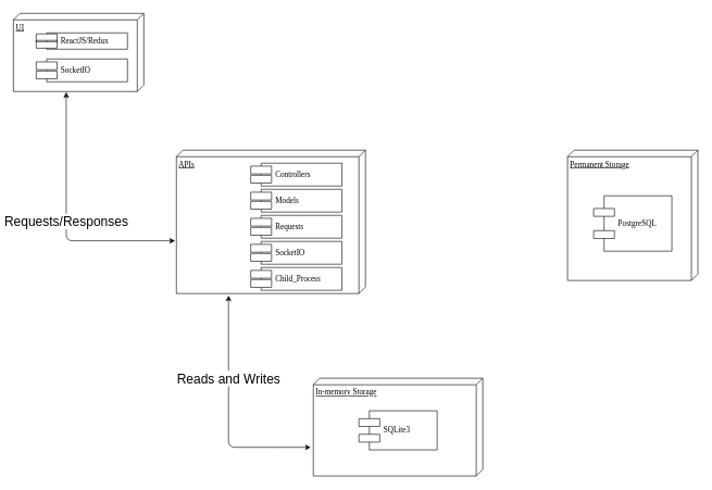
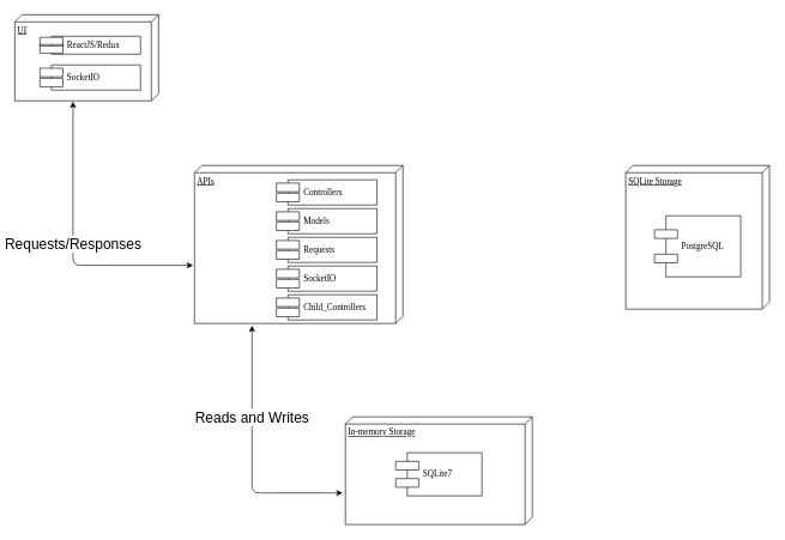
  <mxCell id="0" />
  <mxCell id="1" parent="0" />
  <mxCell id="2" value="APIs" style="verticalAlign=top;align=left;spacingTop=8;spacingLeft=2;spacingRight=12;shape=cube;size=10;direction=south;fontStyle=4;html=1;rounded=0;shadow=0;comic=0;labelBackgroundColor=none;strokeWidth=1;fontFamily=Verdana;fontSize=12" parent="1" vertex="1"><mxGeometry x="270" y="230" width="290" height="220" as="geometry" /></mxCell>
- <mxCell id="3" value="Permanent Storage" style="verticalAlign=top;align=left;spacingTop=8;spacingLeft=2;spacingRight=12;shape=cube;size=10;direction=south;fontStyle=4;html=1;rounded=0;shadow=0;comic=0;labelBackgroundColor=none;strokeWidth=1;fontFamily=Verdana;fontSize=12" parent="1" vertex="1"><mxGeometry x="870" y="230" width="200" height="200" as="geometry" /></mxCell>
+ <mxCell id="3" value="SQLite Storage" style="verticalAlign=top;align=left;spacingTop=8;spacingLeft=2;spacingRight=12;shape=cube;size=10;direction=south;fontStyle=4;html=1;rounded=0;shadow=0;comic=0;labelBackgroundColor=none;strokeWidth=1;fontFamily=Verdana;fontSize=12" parent="1" vertex="1"><mxGeometry x="870" y="230" width="200" height="200" as="geometry" /></mxCell>
  <mxCell id="4" value="In-memory Storage" style="verticalAlign=top;align=left;spacingTop=8;spacingLeft=2;spacingRight=12;shape=cube;size=10;direction=south;fontStyle=4;html=1;rounded=0;shadow=0;comic=0;labelBackgroundColor=none;strokeWidth=1;fontFamily=Verdana;fontSize=12" parent="1" vertex="1"><mxGeometry x="480" y="580" width="260" height="150" as="geometry" /></mxCell>
- <mxCell id="5" value="Child_Process" style="shape=component;align=left;spacingLeft=36;rounded=0;shadow=0;comic=0;labelBackgroundColor=none;strokeWidth=1;fontFamily=Verdana;fontSize=12;html=1;" parent="1" vertex="1"><mxGeometry x="384" y="410" width="140" height="35" as="geometry" /></mxCell>
+ <mxCell id="5" value="Child_Controllers" style="shape=component;align=left;spacingLeft=36;rounded=0;shadow=0;comic=0;labelBackgroundColor=none;strokeWidth=1;fontFamily=Verdana;fontSize=12;html=1;" parent="1" vertex="1"><mxGeometry x="384" y="410" width="140" height="35" as="geometry" /></mxCell>
  <mxCell id="6" value="PostgreSQL" style="shape=component;align=left;spacingLeft=36;rounded=0;shadow=0;comic=0;labelBackgroundColor=none;strokeWidth=1;fontFamily=Verdana;fontSize=12;html=1;" parent="1" vertex="1"><mxGeometry x="910" y="300" width="120" height="85" as="geometry" /></mxCell>
- <mxCell id="7" value="SQLite3" style="shape=component;align=left;spacingLeft=36;rounded=0;shadow=0;comic=0;labelBackgroundColor=none;strokeWidth=1;fontFamily=Verdana;fontSize=12;html=1;" parent="1" vertex="1"><mxGeometry x="550" y="630" width="120" height="60" as="geometry" /></mxCell>
+ <mxCell id="7" value="SQLite7" style="shape=component;align=left;spacingLeft=36;rounded=0;shadow=0;comic=0;labelBackgroundColor=none;strokeWidth=1;fontFamily=Verdana;fontSize=12;html=1;" parent="1" vertex="1"><mxGeometry x="550" y="630" width="120" height="60" as="geometry" /></mxCell>
  <mxCell id="8" value="Requests" style="shape=component;align=left;spacingLeft=36;rounded=0;shadow=0;comic=0;labelBackgroundColor=none;strokeWidth=1;fontFamily=Verdana;fontSize=12;html=1;" vertex="1" parent="1"><mxGeometry x="384" y="330" width="140" height="35" as="geometry" /></mxCell>
  <mxCell id="9" value="Controllers" style="shape=component;align=left;spacingLeft=36;rounded=0;shadow=0;comic=0;labelBackgroundColor=none;strokeWidth=1;fontFamily=Verdana;fontSize=12;html=1;" vertex="1" parent="1"><mxGeometry x="384" y="250" width="140" height="35" as="geometry" /></mxCell>
  <mxCell id="10" value="Models" style="shape=component;align=left;spacingLeft=36;rounded=0;shadow=0;comic=0;labelBackgroundColor=none;strokeWidth=1;fontFamily=Verdana;fontSize=12;html=1;" vertex="1" parent="1"><mxGeometry x="384" y="290" width="140" height="35" as="geometry" /></mxCell>
  <mxCell id="11" value="&lt;font style=&quot;font-size: 20px&quot;&gt;Reads and Writes&lt;/font&gt;" style="endArrow=classic;startArrow=classic;html=1;exitX=0.707;exitY=1.015;exitDx=0;exitDy=0;exitPerimeter=0;" edge="1" parent="1" source="4"><mxGeometry x="0.293" width="50" height="50" relative="1" as="geometry"><mxPoint x="630" y="580" as="sourcePoint" /><mxPoint x="350" y="453" as="targetPoint" /><Array as="points"><mxPoint x="350" y="686" /></Array><mxPoint as="offset" /></mxGeometry></mxCell>
  <mxCell id="12" value="SocketIO" style="shape=component;align=left;spacingLeft=36;rounded=0;shadow=0;comic=0;labelBackgroundColor=none;strokeWidth=1;fontFamily=Verdana;fontSize=12;html=1;" vertex="1" parent="1"><mxGeometry x="384" y="370" width="140" height="35" as="geometry" /></mxCell>
  <mxCell id="13" value="UI" style="verticalAlign=top;align=left;spacingTop=8;spacingLeft=2;spacingRight=12;shape=cube;size=10;direction=south;fontStyle=4;html=1;rounded=0;shadow=0;comic=0;labelBackgroundColor=none;strokeWidth=1;fontFamily=Verdana;fontSize=12" vertex="1" parent="1"><mxGeometry x="20" y="20" width="200" height="120" as="geometry" /></mxCell>
  <mxCell id="14" value="ReactJS/Redux" style="shape=component;align=left;spacingLeft=36;rounded=0;shadow=0;comic=0;labelBackgroundColor=none;strokeWidth=1;fontFamily=Verdana;fontSize=12;html=1;" vertex="1" parent="1"><mxGeometry x="55" y="50" width="140" height="25" as="geometry" /></mxCell>
  <mxCell id="15" value="&lt;font style=&quot;font-size: 20px&quot;&gt;Requests/Responses&lt;/font&gt;" style="endArrow=classic;startArrow=classic;html=1;exitX=0.632;exitY=1.007;exitDx=0;exitDy=0;exitPerimeter=0;" edge="1" parent="1" source="2"><mxGeometry width="50" height="50" relative="1" as="geometry"><mxPoint x="110" y="190" as="sourcePoint" /><mxPoint x="101" y="141" as="targetPoint" /><Array as="points"><mxPoint x="101" y="369" /></Array></mxGeometry></mxCell>
  <mxCell id="16" value="SocketIO" style="shape=component;align=left;spacingLeft=36;rounded=0;shadow=0;comic=0;labelBackgroundColor=none;strokeWidth=1;fontFamily=Verdana;fontSize=12;html=1;" vertex="1" parent="1"><mxGeometry x="55" y="90" width="140" height="35" as="geometry" /></mxCell>
